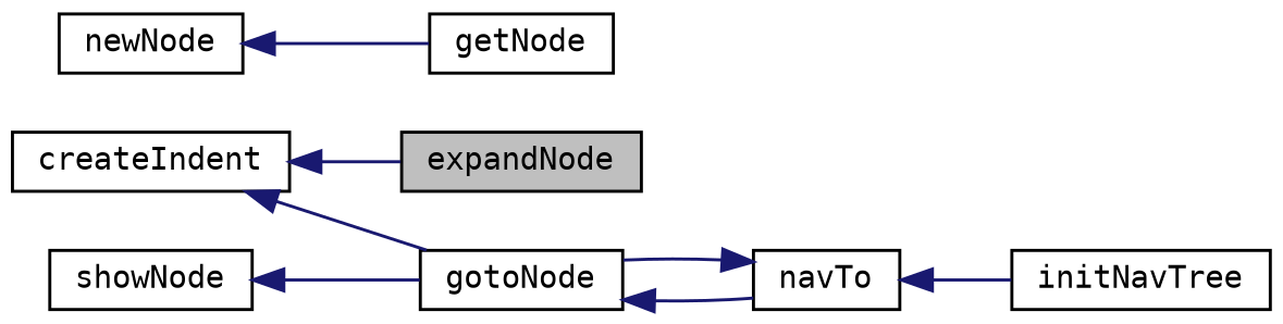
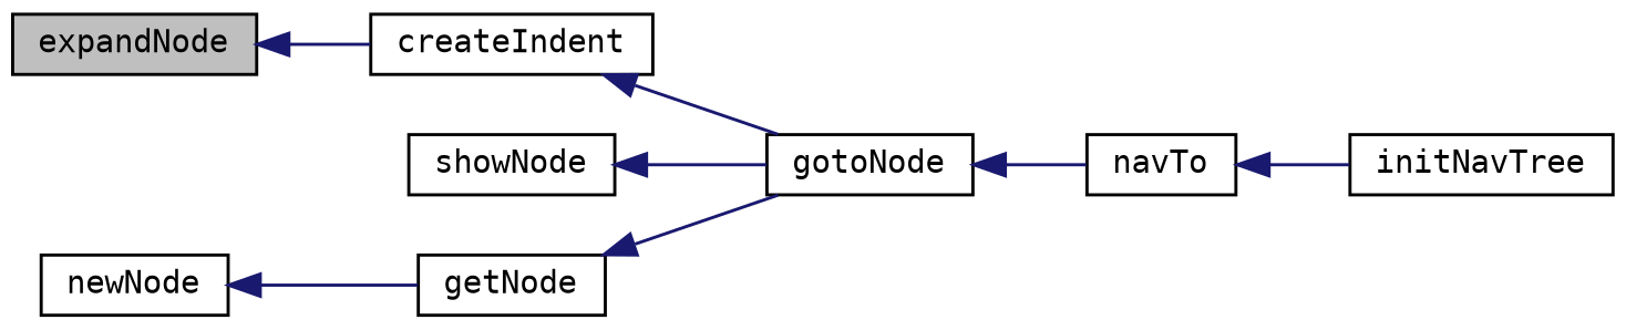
  digraph {
    fontname="DejaVu Sans Mono"
    rankdir=LR
    node [color=black fillcolor=white fontname="DejaVu Sans Mono" fontsize=10 shape=record style=filled]
    edge [color=midnightblue dir=back fontname="DejaVu Sans Mono" fontsize=10 labelfontname=Helvetica labelfontsize=10 style=solid]
    n1 [fillcolor=grey75 fontcolor=black height=0.2 label=expandNode width=0.4]
    n2 [height=0.2 label=createIndent width=0.4]
    n3 [height=0.2 label=gotoNode width=0.4]
    n4 [height=0.2 label=showNode width=0.4]
    n5 [height=0.2 label=newNode width=0.4]
    n6 [height=0.2 label=getNode width=0.4]
    n7 [height=0.2 label=navTo width=0.4]
    n8 [height=0.2 label=initNavTree width=0.4]
-   n2 -> n1
+   n1 -> n2
    n2 -> n3
    n3 -> n7
    n4 -> n3
    n5 -> n6
-   n7 -> n3
+   n6 -> n3
    n7 -> n8
  }
